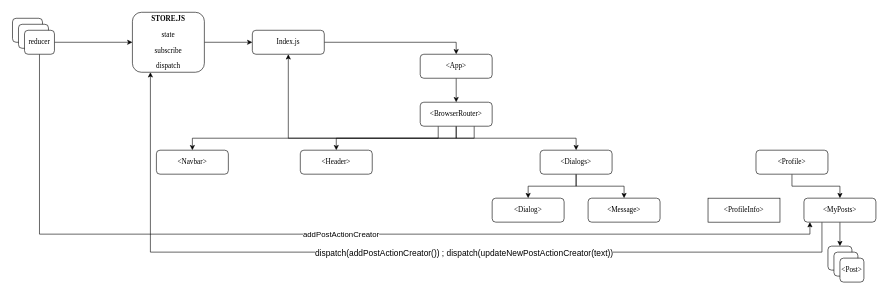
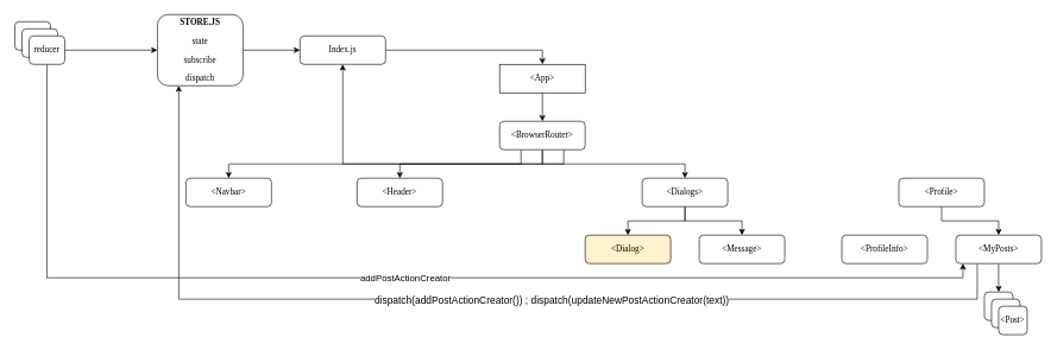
  <mxCell id="0" />
  <mxCell id="1" parent="0" />
  <mxCell id="2" style="edgeStyle=orthogonalEdgeStyle;rounded=0;orthogonalLoop=1;jettySize=auto;html=1;entryX=0.5;entryY=0;entryDx=0;entryDy=0;" parent="1" source="3" target="5" edge="1"><mxGeometry relative="1" as="geometry"><Array as="points"><mxPoint x="760" y="70" /></Array></mxGeometry></mxCell>
  <mxCell id="3" value="&lt;p&gt;&lt;font face=&quot;Verdana&quot;&gt;Index.js&lt;/font&gt;&lt;/p&gt;" style="rounded=1;whiteSpace=wrap;html=1;" parent="1" vertex="1"><mxGeometry x="420" y="50" width="120" height="40" as="geometry" /></mxCell>
  <mxCell id="4" value="" style="edgeStyle=orthogonalEdgeStyle;rounded=0;orthogonalLoop=1;jettySize=auto;html=1;" parent="1" source="5" target="10" edge="1"><mxGeometry relative="1" as="geometry" /></mxCell>
- <mxCell id="5" value="&lt;p&gt;&lt;font face=&quot;Verdana&quot;&gt;&amp;lt;App&amp;gt;&lt;/font&gt;&lt;/p&gt;" style="rounded=1;whiteSpace=wrap;html=1;" parent="1" vertex="1"><mxGeometry x="700" y="90" width="120" height="40" as="geometry" /></mxCell>
+ <mxCell id="5" value="&lt;p&gt;&lt;font face=&quot;Verdana&quot;&gt;&amp;lt;App&amp;gt;&lt;/font&gt;&lt;/p&gt;" style="whiteSpace=wrap;html=1;rounded=0;" parent="1" vertex="1"><mxGeometry x="700" y="90" width="120" height="40" as="geometry" /></mxCell>
  <mxCell id="6" style="edgeStyle=orthogonalEdgeStyle;rounded=0;orthogonalLoop=1;jettySize=auto;html=1;exitX=0.25;exitY=1;exitDx=0;exitDy=0;entryX=0.5;entryY=0;entryDx=0;entryDy=0;" parent="1" source="10" target="11" edge="1"><mxGeometry relative="1" as="geometry" /></mxCell>
  <mxCell id="7" style="edgeStyle=orthogonalEdgeStyle;rounded=0;orthogonalLoop=1;jettySize=auto;html=1;exitX=0.5;exitY=1;exitDx=0;exitDy=0;entryX=0.5;entryY=0;entryDx=0;entryDy=0;" parent="1" source="10" target="12" edge="1"><mxGeometry relative="1" as="geometry" /></mxCell>
  <mxCell id="8" style="edgeStyle=orthogonalEdgeStyle;rounded=0;orthogonalLoop=1;jettySize=auto;html=1;exitX=0.75;exitY=1;exitDx=0;exitDy=0;" parent="1" source="10" target="3" edge="1"><mxGeometry relative="1" as="geometry" /></mxCell>
  <mxCell id="9" style="edgeStyle=orthogonalEdgeStyle;rounded=0;orthogonalLoop=1;jettySize=auto;html=1;exitX=0.5;exitY=1;exitDx=0;exitDy=0;" parent="1" source="10" target="15" edge="1"><mxGeometry relative="1" as="geometry" /></mxCell>
  <mxCell id="10" value="&lt;p&gt;&lt;font face=&quot;Verdana&quot;&gt;&amp;lt;BrowserRouter&amp;gt;&lt;/font&gt;&lt;/p&gt;" style="rounded=1;whiteSpace=wrap;html=1;" parent="1" vertex="1"><mxGeometry x="700" y="170" width="120" height="40" as="geometry" /></mxCell>
  <mxCell id="11" value="&lt;p&gt;&lt;font face=&quot;Verdana&quot;&gt;&amp;lt;Navbar&amp;gt;&lt;/font&gt;&lt;/p&gt;" style="rounded=1;whiteSpace=wrap;html=1;" parent="1" vertex="1"><mxGeometry x="260" y="250" width="120" height="40" as="geometry" /></mxCell>
  <mxCell id="12" value="&lt;p&gt;&lt;font face=&quot;Verdana&quot;&gt;&amp;lt;Header&amp;gt;&lt;/font&gt;&lt;/p&gt;" style="rounded=1;whiteSpace=wrap;html=1;" parent="1" vertex="1"><mxGeometry x="500" y="250" width="120" height="40" as="geometry" /></mxCell>
  <mxCell id="13" style="edgeStyle=orthogonalEdgeStyle;rounded=0;orthogonalLoop=1;jettySize=auto;html=1;exitX=0.5;exitY=1;exitDx=0;exitDy=0;" parent="1" source="15" target="18" edge="1"><mxGeometry relative="1" as="geometry"><Array as="points"><mxPoint x="960" y="310" /><mxPoint x="880" y="310" /></Array></mxGeometry></mxCell>
  <mxCell id="14" style="edgeStyle=orthogonalEdgeStyle;rounded=0;orthogonalLoop=1;jettySize=auto;html=1;exitX=0.5;exitY=1;exitDx=0;exitDy=0;entryX=0.5;entryY=0;entryDx=0;entryDy=0;" parent="1" source="15" target="19" edge="1"><mxGeometry relative="1" as="geometry" /></mxCell>
  <mxCell id="15" value="&lt;p&gt;&lt;font face=&quot;Verdana&quot;&gt;&amp;lt;Dialogs&amp;gt;&lt;/font&gt;&lt;/p&gt;" style="rounded=1;whiteSpace=wrap;html=1;" parent="1" vertex="1"><mxGeometry x="900" y="250" width="120" height="40" as="geometry" /></mxCell>
  <mxCell id="16" style="edgeStyle=orthogonalEdgeStyle;rounded=0;orthogonalLoop=1;jettySize=auto;html=1;exitX=0.5;exitY=1;exitDx=0;exitDy=0;entryX=0.5;entryY=0;entryDx=0;entryDy=0;" parent="1" source="17" target="24" edge="1"><mxGeometry relative="1" as="geometry" /></mxCell>
  <mxCell id="17" value="&lt;p&gt;&lt;font face=&quot;Verdana&quot;&gt;&amp;lt;Profile&amp;gt;&lt;/font&gt;&lt;/p&gt;" style="rounded=1;whiteSpace=wrap;html=1;" parent="1" vertex="1"><mxGeometry x="1260" y="250" width="120" height="40" as="geometry" /></mxCell>
- <mxCell id="18" value="&lt;p&gt;&lt;font face=&quot;Verdana&quot;&gt;&amp;lt;Dialog&amp;gt;&lt;/font&gt;&lt;/p&gt;" style="rounded=1;whiteSpace=wrap;html=1;" parent="1" vertex="1"><mxGeometry x="820" y="330" width="120" height="40" as="geometry" /></mxCell>
+ <mxCell id="18" value="&lt;p&gt;&lt;font face=&quot;Verdana&quot;&gt;&amp;lt;Dialog&amp;gt;&lt;/font&gt;&lt;/p&gt;" style="rounded=1;whiteSpace=wrap;html=1;fillColor=#fff2cc;" parent="1" vertex="1"><mxGeometry x="820" y="330" width="120" height="40" as="geometry" /></mxCell>
  <mxCell id="19" value="&lt;p&gt;&lt;font face=&quot;Verdana&quot;&gt;&amp;lt;Message&amp;gt;&lt;/font&gt;&lt;/p&gt;" style="rounded=1;whiteSpace=wrap;html=1;" parent="1" vertex="1"><mxGeometry x="980" y="330" width="120" height="40" as="geometry" /></mxCell>
- <mxCell id="20" value="&lt;p&gt;&lt;font face=&quot;Verdana&quot;&gt;&amp;lt;ProfileInfo&amp;gt;&lt;/font&gt;&lt;/p&gt;" style="whiteSpace=wrap;html=1;rounded=0;" parent="1" vertex="1"><mxGeometry x="1180" y="330" width="120" height="40" as="geometry" /></mxCell>
+ <mxCell id="20" value="&lt;p&gt;&lt;font face=&quot;Verdana&quot;&gt;&amp;lt;ProfileInfo&amp;gt;&lt;/font&gt;&lt;/p&gt;" style="rounded=1;whiteSpace=wrap;html=1;" parent="1" vertex="1"><mxGeometry x="1180" y="330" width="120" height="40" as="geometry" /></mxCell>
  <mxCell id="21" style="edgeStyle=orthogonalEdgeStyle;rounded=0;orthogonalLoop=1;jettySize=auto;html=1;exitX=0.5;exitY=1;exitDx=0;exitDy=0;entryX=0.5;entryY=0;entryDx=0;entryDy=0;" parent="1" source="24" target="25" edge="1"><mxGeometry relative="1" as="geometry" /></mxCell>
  <mxCell id="22" style="edgeStyle=orthogonalEdgeStyle;rounded=0;orthogonalLoop=1;jettySize=auto;html=1;exitX=0.25;exitY=1;exitDx=0;exitDy=0;entryX=0.25;entryY=1;entryDx=0;entryDy=0;" edge="1" parent="1" source="24" target="29"><mxGeometry relative="1" as="geometry"><Array as="points"><mxPoint x="1370" y="420" /><mxPoint x="250" y="420" /></Array></mxGeometry></mxCell>
  <mxCell id="23" value="&lt;font style=&quot;font-size: 14px&quot;&gt;dispatch(addPostActionCreator()) ; dispatch(updateNewPostActionCreator(text))&lt;/font&gt;" style="edgeLabel;html=1;align=center;verticalAlign=middle;resizable=0;points=[];" vertex="1" connectable="0" parent="22"><mxGeometry x="-0.118" y="1" relative="1" as="geometry"><mxPoint as="offset" /></mxGeometry></mxCell>
  <mxCell id="24" value="&lt;p&gt;&lt;font face=&quot;Verdana&quot;&gt;&amp;lt;MyPosts&amp;gt;&lt;/font&gt;&lt;/p&gt;" style="rounded=1;whiteSpace=wrap;html=1;" parent="1" vertex="1"><mxGeometry x="1340" y="330" width="120" height="40" as="geometry" /></mxCell>
  <mxCell id="25" value="&lt;p&gt;&lt;br&gt;&lt;/p&gt;" style="rounded=1;whiteSpace=wrap;html=1;" parent="1" vertex="1"><mxGeometry x="1380" y="410" width="40" height="40" as="geometry" /></mxCell>
  <mxCell id="26" value="&lt;p&gt;&lt;br&gt;&lt;/p&gt;" style="rounded=1;whiteSpace=wrap;html=1;" parent="1" vertex="1"><mxGeometry x="1390" y="420" width="40" height="40" as="geometry" /></mxCell>
  <mxCell id="27" value="&lt;p&gt;&lt;font face=&quot;Verdana&quot;&gt;&amp;lt;Post&amp;gt;&lt;/font&gt;&lt;/p&gt;" style="rounded=1;whiteSpace=wrap;html=1;" parent="1" vertex="1"><mxGeometry x="1400" y="430" width="40" height="40" as="geometry" /></mxCell>
  <mxCell id="28" style="edgeStyle=orthogonalEdgeStyle;rounded=0;orthogonalLoop=1;jettySize=auto;html=1;entryX=0;entryY=0.5;entryDx=0;entryDy=0;" edge="1" parent="1" source="29" target="3"><mxGeometry relative="1" as="geometry" /></mxCell>
  <mxCell id="29" value="&lt;p&gt;&lt;font face=&quot;Verdana&quot;&gt;&lt;b&gt;STORE.JS&lt;/b&gt;&lt;/font&gt;&lt;/p&gt;&lt;p&gt;&lt;font face=&quot;Verdana&quot;&gt;state&lt;/font&gt;&lt;/p&gt;&lt;p&gt;&lt;font face=&quot;Verdana&quot;&gt;subscribe&lt;/font&gt;&lt;/p&gt;&lt;p&gt;&lt;font face=&quot;Verdana&quot;&gt;dispatch&lt;/font&gt;&lt;/p&gt;" style="rounded=1;whiteSpace=wrap;html=1;" vertex="1" parent="1"><mxGeometry x="220" y="20" width="120" height="100" as="geometry" /></mxCell>
  <mxCell id="30" value="&lt;p&gt;&lt;br&gt;&lt;/p&gt;" style="rounded=1;whiteSpace=wrap;html=1;" vertex="1" parent="1"><mxGeometry x="20" y="30" width="50" height="40" as="geometry" /></mxCell>
  <mxCell id="31" value="&lt;p&gt;&lt;br&gt;&lt;/p&gt;" style="rounded=1;whiteSpace=wrap;html=1;" vertex="1" parent="1"><mxGeometry x="30" y="40" width="50" height="40" as="geometry" /></mxCell>
  <mxCell id="32" style="edgeStyle=orthogonalEdgeStyle;rounded=0;orthogonalLoop=1;jettySize=auto;html=1;entryX=0;entryY=0.5;entryDx=0;entryDy=0;" edge="1" parent="1" source="34" target="29"><mxGeometry relative="1" as="geometry" /></mxCell>
  <mxCell id="33" value="&lt;font style=&quot;font-size: 13px&quot;&gt;addPostActionCreator&lt;/font&gt;" style="edgeStyle=orthogonalEdgeStyle;rounded=0;orthogonalLoop=1;jettySize=auto;html=1;exitX=0.5;exitY=1;exitDx=0;exitDy=0;entryX=0.083;entryY=1;entryDx=0;entryDy=0;entryPerimeter=0;" edge="1" parent="1" source="34" target="24"><mxGeometry relative="1" as="geometry"><mxPoint x="960" y="580" as="targetPoint" /></mxGeometry></mxCell>
  <mxCell id="34" value="&lt;p&gt;&lt;font face=&quot;Verdana&quot;&gt;reducer&lt;/font&gt;&lt;/p&gt;" style="rounded=1;whiteSpace=wrap;html=1;" vertex="1" parent="1"><mxGeometry x="40" y="50" width="50" height="40" as="geometry" /></mxCell>
